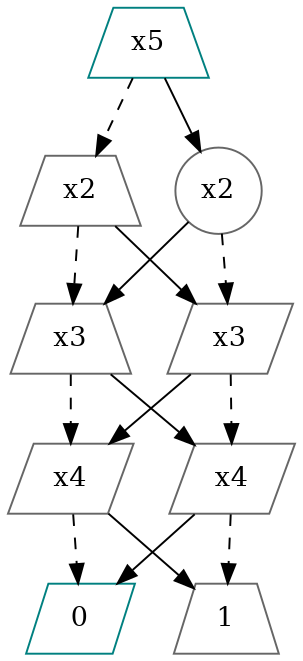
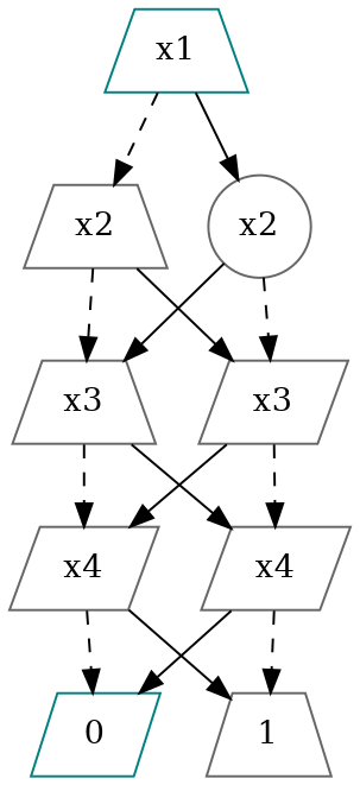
  digraph {
    node [shape=trapezium color=gray40]
-   n1 [label=x5 color=teal]
+   n1 [label=x1 color=teal]
    n2 [label=x2]
    n3 [label=x2 shape=circle]
    n4 [label=x3]
    n5 [label=x3 shape=parallelogram]
    n6 [label=x4 shape=parallelogram]
    n7 [label=x4 shape=parallelogram]
    n8 [label=0 shape=parallelogram color=teal]
    n9 [label=1]
    n1 -> n2 [style=dashed]
    n1 -> n3
    n2 -> n4 [style=dashed]
    n2 -> n5
    n3 -> n4
    n3 -> n5 [style=dashed]
    n4 -> n6 [style=dashed]
    n4 -> n7
    n5 -> n6
    n5 -> n7 [style=dashed]
    n6 -> n8 [style=dashed]
    n6 -> n9
    n7 -> n8
    n7 -> n9 [style=dashed]
  }
